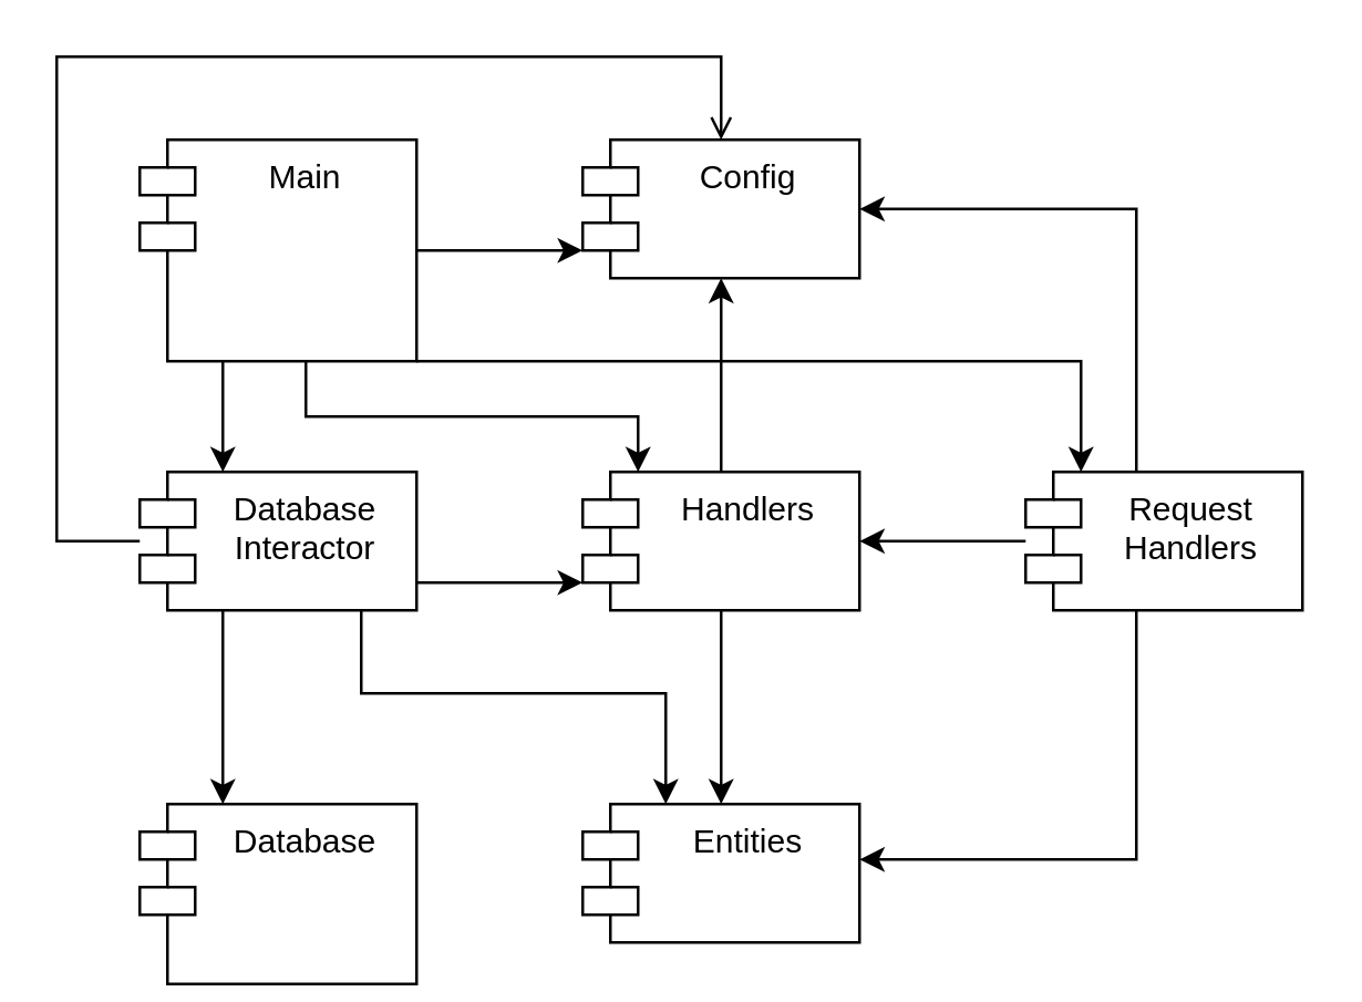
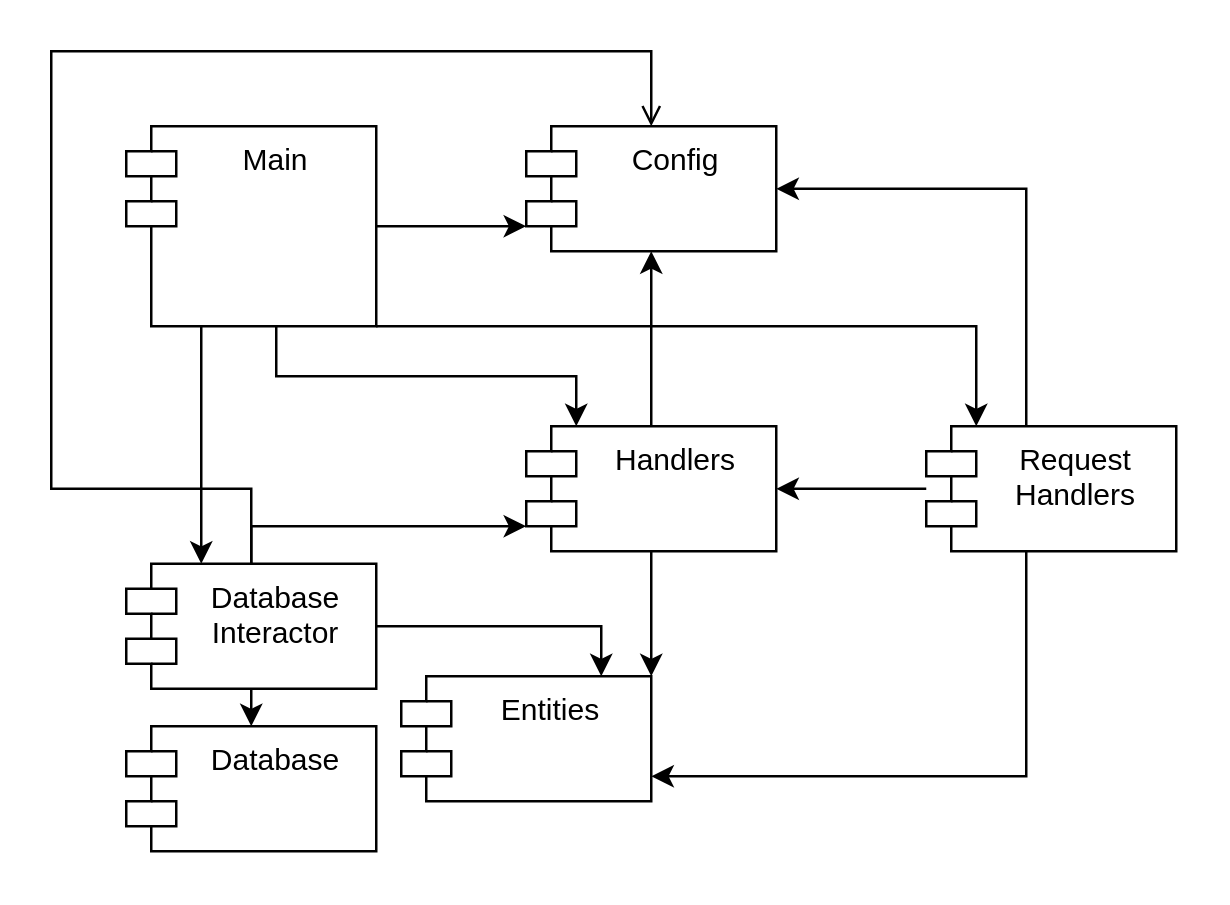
  <mxCell id="0" />
  <mxCell id="1" parent="0" />
  <mxCell id="2" value="Config" style="shape=module;align=left;spacingLeft=20;align=center;verticalAlign=top;" parent="1" vertex="1"><mxGeometry x="210" y="50" width="100" height="50" as="geometry" /></mxCell>
  <mxCell id="3" style="edgeStyle=orthogonalEdgeStyle;rounded=0;orthogonalLoop=1;jettySize=auto;html=1;" parent="1" source="7" target="2" edge="1"><mxGeometry relative="1" as="geometry"><Array as="points"><mxPoint x="80" y="75" /></Array></mxGeometry></mxCell>
  <mxCell id="4" style="edgeStyle=orthogonalEdgeStyle;rounded=0;orthogonalLoop=1;jettySize=auto;html=1;" parent="1" source="7" target="17" edge="1"><mxGeometry relative="1" as="geometry"><Array as="points"><mxPoint x="110" y="150" /><mxPoint x="230" y="150" /></Array></mxGeometry></mxCell>
  <mxCell id="5" style="edgeStyle=orthogonalEdgeStyle;rounded=0;orthogonalLoop=1;jettySize=auto;html=1;exitX=0.5;exitY=1;exitDx=0;exitDy=0;" parent="1" source="7" target="12" edge="1"><mxGeometry relative="1" as="geometry"><Array as="points"><mxPoint x="80" y="100" /></Array></mxGeometry></mxCell>
  <mxCell id="6" style="edgeStyle=orthogonalEdgeStyle;rounded=0;orthogonalLoop=1;jettySize=auto;html=1;" parent="1" source="7" target="21" edge="1"><mxGeometry relative="1" as="geometry"><Array as="points"><mxPoint x="130" y="130" /><mxPoint x="390" y="130" /></Array></mxGeometry></mxCell>
  <mxCell id="7" value="Main" style="shape=module;align=left;spacingLeft=20;align=center;verticalAlign=top;" parent="1" vertex="1"><mxGeometry x="50" y="50" width="100" height="80" as="geometry" /></mxCell>
  <mxCell id="8" style="edgeStyle=orthogonalEdgeStyle;rounded=0;orthogonalLoop=1;jettySize=auto;html=1;endArrow=open;" parent="1" source="12" target="2" edge="1"><mxGeometry relative="1" as="geometry"><Array as="points"><mxPoint x="20" y="195" /><mxPoint x="20" y="20" /><mxPoint x="260" y="20" /></Array></mxGeometry></mxCell>
  <mxCell id="9" style="edgeStyle=orthogonalEdgeStyle;rounded=0;orthogonalLoop=1;jettySize=auto;html=1;" parent="1" source="12" target="13" edge="1"><mxGeometry relative="1" as="geometry"><Array as="points"><mxPoint x="80" y="240" /><mxPoint x="80" y="240" /></Array></mxGeometry></mxCell>
  <mxCell id="10" style="edgeStyle=orthogonalEdgeStyle;rounded=0;orthogonalLoop=1;jettySize=auto;html=1;" parent="1" source="12" target="14" edge="1"><mxGeometry relative="1" as="geometry"><Array as="points"><mxPoint x="130" y="250" /><mxPoint x="240" y="250" /></Array></mxGeometry></mxCell>
  <mxCell id="11" style="edgeStyle=orthogonalEdgeStyle;rounded=0;orthogonalLoop=1;jettySize=auto;html=1;" parent="1" source="12" target="17" edge="1"><mxGeometry relative="1" as="geometry"><Array as="points"><mxPoint x="180" y="210" /><mxPoint x="180" y="210" /></Array></mxGeometry></mxCell>
- <mxCell id="12" value="Database&#10;Interactor" style="shape=module;align=left;spacingLeft=20;align=center;verticalAlign=top;" parent="1" vertex="1"><mxGeometry x="50" y="170" width="100" height="50" as="geometry" /></mxCell>
- <mxCell id="13" value="Database" style="shape=module;align=left;spacingLeft=20;align=center;verticalAlign=top;" parent="1" vertex="1"><mxGeometry x="50" y="290" width="100" height="65" as="geometry" /></mxCell>
- <mxCell id="14" value="Entities" style="shape=module;align=left;spacingLeft=20;align=center;verticalAlign=top;" parent="1" vertex="1"><mxGeometry x="210" y="290" width="100" height="50" as="geometry" /></mxCell>
+ <mxCell id="12" value="Database&#10;Interactor" style="shape=module;align=left;spacingLeft=20;align=center;verticalAlign=top;" parent="1" vertex="1"><mxGeometry x="50" y="225" width="100" height="50" as="geometry" /></mxCell>
+ <mxCell id="13" value="Database" style="shape=module;align=left;spacingLeft=20;align=center;verticalAlign=top;" parent="1" vertex="1"><mxGeometry x="50" y="290" width="100" height="50" as="geometry" /></mxCell>
+ <mxCell id="14" value="Entities" style="shape=module;align=left;spacingLeft=20;align=center;verticalAlign=top;" parent="1" vertex="1"><mxGeometry x="160" y="270" width="100" height="50" as="geometry" /></mxCell>
  <mxCell id="15" style="edgeStyle=orthogonalEdgeStyle;rounded=0;orthogonalLoop=1;jettySize=auto;html=1;" parent="1" source="17" target="14" edge="1"><mxGeometry relative="1" as="geometry"><Array as="points"><mxPoint x="260" y="290" /><mxPoint x="260" y="290" /></Array></mxGeometry></mxCell>
  <mxCell id="16" style="edgeStyle=orthogonalEdgeStyle;rounded=0;orthogonalLoop=1;jettySize=auto;html=1;" parent="1" source="17" target="2" edge="1"><mxGeometry relative="1" as="geometry"><Array as="points"><mxPoint x="260" y="80" /><mxPoint x="260" y="80" /></Array></mxGeometry></mxCell>
  <mxCell id="17" value="Handlers" style="shape=module;align=left;spacingLeft=20;align=center;verticalAlign=top;" parent="1" vertex="1"><mxGeometry x="210" y="170" width="100" height="50" as="geometry" /></mxCell>
  <mxCell id="18" style="edgeStyle=orthogonalEdgeStyle;rounded=0;orthogonalLoop=1;jettySize=auto;html=1;" parent="1" source="21" target="17" edge="1"><mxGeometry relative="1" as="geometry" /></mxCell>
  <mxCell id="19" style="edgeStyle=orthogonalEdgeStyle;rounded=0;orthogonalLoop=1;jettySize=auto;html=1;" parent="1" source="21" target="14" edge="1"><mxGeometry relative="1" as="geometry"><Array as="points"><mxPoint x="410" y="310" /></Array></mxGeometry></mxCell>
  <mxCell id="20" style="edgeStyle=orthogonalEdgeStyle;rounded=0;orthogonalLoop=1;jettySize=auto;html=1;" parent="1" source="21" target="2" edge="1"><mxGeometry relative="1" as="geometry"><Array as="points"><mxPoint x="410" y="75" /></Array></mxGeometry></mxCell>
  <mxCell id="21" value="Request&#10;Handlers" style="shape=module;align=left;spacingLeft=20;align=center;verticalAlign=top;" parent="1" vertex="1"><mxGeometry x="370" y="170" width="100" height="50" as="geometry" /></mxCell>
